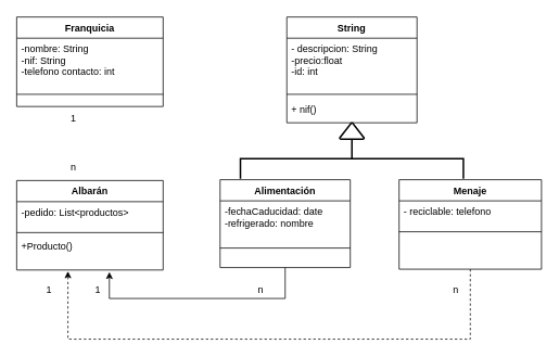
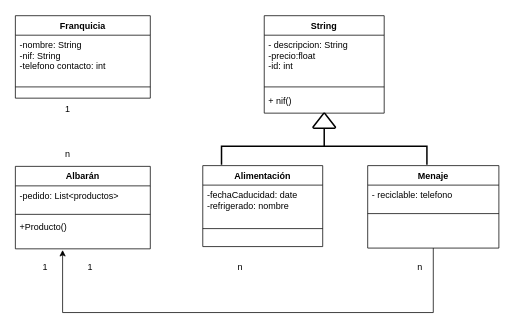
  <mxCell id="0" />
  <mxCell id="1" parent="0" />
  <mxCell id="2" value="String" style="swimlane;fontStyle=1;align=center;verticalAlign=top;childLayout=stackLayout;horizontal=1;startSize=26;horizontalStack=0;resizeParent=1;resizeParentMax=0;resizeLast=0;collapsible=1;marginBottom=0;" parent="1" vertex="1"><mxGeometry x="352" y="20" width="160" height="130" as="geometry" /></mxCell>
  <mxCell id="3" value="- descripcion: String&#10;-precio:float&#10;-id: int&#10;&#10;&#10;" style="text;strokeColor=none;fillColor=none;align=left;verticalAlign=top;spacingLeft=4;spacingRight=4;overflow=hidden;rotatable=0;points=[[0,0.5],[1,0.5]];portConstraint=eastwest;" parent="2" vertex="1"><mxGeometry y="26" width="160" height="64" as="geometry" /></mxCell>
  <mxCell id="4" value="" style="line;strokeWidth=1;fillColor=none;align=left;verticalAlign=middle;spacingTop=-1;spacingLeft=3;spacingRight=3;rotatable=0;labelPosition=right;points=[];portConstraint=eastwest;" parent="2" vertex="1"><mxGeometry y="90" width="160" height="10" as="geometry" /></mxCell>
  <mxCell id="5" value="+ nif()&#10;" style="text;strokeColor=none;fillColor=none;align=left;verticalAlign=top;spacingLeft=4;spacingRight=4;overflow=hidden;rotatable=0;points=[[0,0.5],[1,0.5]];portConstraint=eastwest;" parent="2" vertex="1"><mxGeometry y="100" width="160" height="30" as="geometry" /></mxCell>
- <mxCell id="6" style="edgeStyle=orthogonalEdgeStyle;rounded=0;orthogonalLoop=1;jettySize=auto;html=1;entryX=0.35;entryY=1.038;entryDx=0;entryDy=0;entryPerimeter=0;dashed=1;" parent="1" source="7" target="27" edge="1"><mxGeometry relative="1" as="geometry"><Array as="points"><mxPoint x="578" y="416" /><mxPoint x="83" y="416" /></Array></mxGeometry></mxCell>
+ <mxCell id="6" style="edgeStyle=orthogonalEdgeStyle;rounded=0;orthogonalLoop=1;jettySize=auto;html=1;entryX=0.35;entryY=1.038;entryDx=0;entryDy=0;entryPerimeter=0;" parent="1" source="7" target="27" edge="1"><mxGeometry relative="1" as="geometry"><Array as="points"><mxPoint x="578" y="416" /><mxPoint x="83" y="416" /></Array></mxGeometry></mxCell>
  <mxCell id="7" value="Menaje" style="swimlane;fontStyle=1;align=center;verticalAlign=top;childLayout=stackLayout;horizontal=1;startSize=26;horizontalStack=0;resizeParent=1;resizeParentMax=0;resizeLast=0;collapsible=1;marginBottom=0;" parent="1" vertex="1"><mxGeometry x="490" y="220" width="175" height="110" as="geometry" /></mxCell>
  <mxCell id="8" value="- reciclable: telefono&#10;&#10;&#10;&#10;" style="text;strokeColor=none;fillColor=none;align=left;verticalAlign=top;spacingLeft=4;spacingRight=4;overflow=hidden;rotatable=0;points=[[0,0.5],[1,0.5]];portConstraint=eastwest;" parent="7" vertex="1"><mxGeometry y="26" width="175" height="34" as="geometry" /></mxCell>
  <mxCell id="9" value="" style="line;strokeWidth=1;fillColor=none;align=left;verticalAlign=middle;spacingTop=-1;spacingLeft=3;spacingRight=3;rotatable=0;labelPosition=right;points=[];portConstraint=eastwest;" parent="7" vertex="1"><mxGeometry y="60" width="175" height="8" as="geometry" /></mxCell>
  <mxCell id="10" value="&#10;" style="text;strokeColor=none;fillColor=none;align=left;verticalAlign=top;spacingLeft=4;spacingRight=4;overflow=hidden;rotatable=0;points=[[0,0.5],[1,0.5]];portConstraint=eastwest;" parent="7" vertex="1"><mxGeometry y="68" width="175" height="32" as="geometry" /></mxCell>
  <mxCell id="11" value="&#10;" style="text;strokeColor=none;fillColor=none;align=left;verticalAlign=top;spacingLeft=4;spacingRight=4;overflow=hidden;rotatable=0;points=[[0,0.5],[1,0.5]];portConstraint=eastwest;" parent="7" vertex="1"><mxGeometry y="100" width="175" height="10" as="geometry" /></mxCell>
- <mxCell id="12" style="edgeStyle=orthogonalEdgeStyle;rounded=0;orthogonalLoop=1;jettySize=auto;html=1;exitX=0.5;exitY=1;exitDx=0;exitDy=0;entryX=0.633;entryY=1.058;entryDx=0;entryDy=0;entryPerimeter=0;" parent="1" source="13" target="27" edge="1"><mxGeometry relative="1" as="geometry"><Array as="points"><mxPoint x="350" y="366" /><mxPoint x="134" y="366" /></Array></mxGeometry></mxCell>
  <mxCell id="13" value="Alimentación" style="swimlane;fontStyle=1;align=center;verticalAlign=top;childLayout=stackLayout;horizontal=1;startSize=26;horizontalStack=0;resizeParent=1;resizeParentMax=0;resizeLast=0;collapsible=1;marginBottom=0;" parent="1" vertex="1"><mxGeometry x="270" y="220" width="160" height="108" as="geometry" /></mxCell>
  <mxCell id="14" value="-fechaCaducidad: date&#10;-refrigerado: nombre" style="text;strokeColor=none;fillColor=none;align=left;verticalAlign=top;spacingLeft=4;spacingRight=4;overflow=hidden;rotatable=0;points=[[0,0.5],[1,0.5]];portConstraint=eastwest;" parent="13" vertex="1"><mxGeometry y="26" width="160" height="34" as="geometry" /></mxCell>
  <mxCell id="15" value="" style="line;strokeWidth=1;fillColor=none;align=left;verticalAlign=middle;spacingTop=-1;spacingLeft=3;spacingRight=3;rotatable=0;labelPosition=right;points=[];portConstraint=eastwest;" parent="13" vertex="1"><mxGeometry y="60" width="160" height="48" as="geometry" /></mxCell>
  <mxCell id="16" value="Franquicia" style="swimlane;fontStyle=1;align=center;verticalAlign=top;childLayout=stackLayout;horizontal=1;startSize=26;horizontalStack=0;resizeParent=1;resizeParentMax=0;resizeLast=0;collapsible=1;marginBottom=0;" parent="1" vertex="1"><mxGeometry x="20" y="20" width="180" height="110" as="geometry" /></mxCell>
  <mxCell id="17" value="-nombre: String&#10;-nif: String&#10;-telefono contacto: int" style="text;strokeColor=none;fillColor=none;align=left;verticalAlign=top;spacingLeft=4;spacingRight=4;overflow=hidden;rotatable=0;points=[[0,0.5],[1,0.5]];portConstraint=eastwest;" parent="16" vertex="1"><mxGeometry y="26" width="180" height="54" as="geometry" /></mxCell>
  <mxCell id="18" value="" style="line;strokeWidth=1;fillColor=none;align=left;verticalAlign=middle;spacingTop=-1;spacingLeft=3;spacingRight=3;rotatable=0;labelPosition=right;points=[];portConstraint=eastwest;" parent="16" vertex="1"><mxGeometry y="80" width="180" height="30" as="geometry" /></mxCell>
  <mxCell id="19" style="edgeStyle=orthogonalEdgeStyle;rounded=0;orthogonalLoop=1;jettySize=auto;html=1;exitX=0;exitY=0.5;exitDx=0;exitDy=0;exitPerimeter=0;entryX=0.5;entryY=1;entryDx=0;entryDy=0;entryPerimeter=0;" parent="1" source="20" target="21" edge="1"><mxGeometry relative="1" as="geometry" /></mxCell>
  <mxCell id="20" value="" style="strokeWidth=2;html=1;shape=mxgraph.flowchart.annotation_2;align=left;labelPosition=right;pointerEvents=1;rotation=90;" parent="1" vertex="1"><mxGeometry x="407" y="57" width="50" height="274" as="geometry" /></mxCell>
  <mxCell id="21" value="" style="strokeWidth=2;html=1;shape=mxgraph.flowchart.extract_or_measurement;whiteSpace=wrap;" parent="1" vertex="1"><mxGeometry x="417" y="150" width="30" height="20" as="geometry" /></mxCell>
  <mxCell id="22" value="1" style="text;html=1;strokeColor=none;fillColor=none;align=center;verticalAlign=middle;whiteSpace=wrap;rounded=0;" parent="1" vertex="1"><mxGeometry x="60" y="130" width="60" height="30" as="geometry" /></mxCell>
  <mxCell id="23" value="n" style="text;html=1;strokeColor=none;fillColor=none;align=center;verticalAlign=middle;whiteSpace=wrap;rounded=0;" parent="1" vertex="1"><mxGeometry x="60" y="190" width="60" height="30" as="geometry" /></mxCell>
  <mxCell id="24" value="Albarán" style="swimlane;fontStyle=1;align=center;verticalAlign=top;childLayout=stackLayout;horizontal=1;startSize=26;horizontalStack=0;resizeParent=1;resizeParentMax=0;resizeLast=0;collapsible=1;marginBottom=0;" parent="1" vertex="1"><mxGeometry x="20" y="221" width="180" height="110" as="geometry" /></mxCell>
  <mxCell id="25" value="-pedido: List&lt;productos&gt;&#10;&#10;&#10;&#10;&#10;&#10;&#10;&#10;&#10;" style="text;strokeColor=none;fillColor=none;align=left;verticalAlign=top;spacingLeft=4;spacingRight=4;overflow=hidden;rotatable=0;points=[[0,0.5],[1,0.5]];portConstraint=eastwest;" parent="24" vertex="1"><mxGeometry y="26" width="180" height="34" as="geometry" /></mxCell>
  <mxCell id="26" value="" style="line;strokeWidth=1;fillColor=none;align=left;verticalAlign=middle;spacingTop=-1;spacingLeft=3;spacingRight=3;rotatable=0;labelPosition=right;points=[];portConstraint=eastwest;" parent="24" vertex="1"><mxGeometry y="60" width="180" height="8" as="geometry" /></mxCell>
  <mxCell id="27" value="+Producto() " style="text;strokeColor=none;fillColor=none;align=left;verticalAlign=top;spacingLeft=4;spacingRight=4;overflow=hidden;rotatable=0;points=[[0,0.5],[1,0.5]];portConstraint=eastwest;" parent="24" vertex="1"><mxGeometry y="68" width="180" height="42" as="geometry" /></mxCell>
  <mxCell id="28" value="1" style="text;html=1;strokeColor=none;fillColor=none;align=center;verticalAlign=middle;whiteSpace=wrap;rounded=0;" parent="1" vertex="1"><mxGeometry x="30" y="341" width="60" height="30" as="geometry" /></mxCell>
  <mxCell id="29" value="1" style="text;html=1;strokeColor=none;fillColor=none;align=center;verticalAlign=middle;whiteSpace=wrap;rounded=0;" parent="1" vertex="1"><mxGeometry x="90" y="341" width="60" height="30" as="geometry" /></mxCell>
  <mxCell id="30" value="n" style="text;html=1;strokeColor=none;fillColor=none;align=center;verticalAlign=middle;whiteSpace=wrap;rounded=0;" parent="1" vertex="1"><mxGeometry x="530" y="341" width="60" height="30" as="geometry" /></mxCell>
  <mxCell id="31" value="n" style="text;html=1;strokeColor=none;fillColor=none;align=center;verticalAlign=middle;whiteSpace=wrap;rounded=0;" parent="1" vertex="1"><mxGeometry x="290" y="341" width="60" height="30" as="geometry" /></mxCell>
